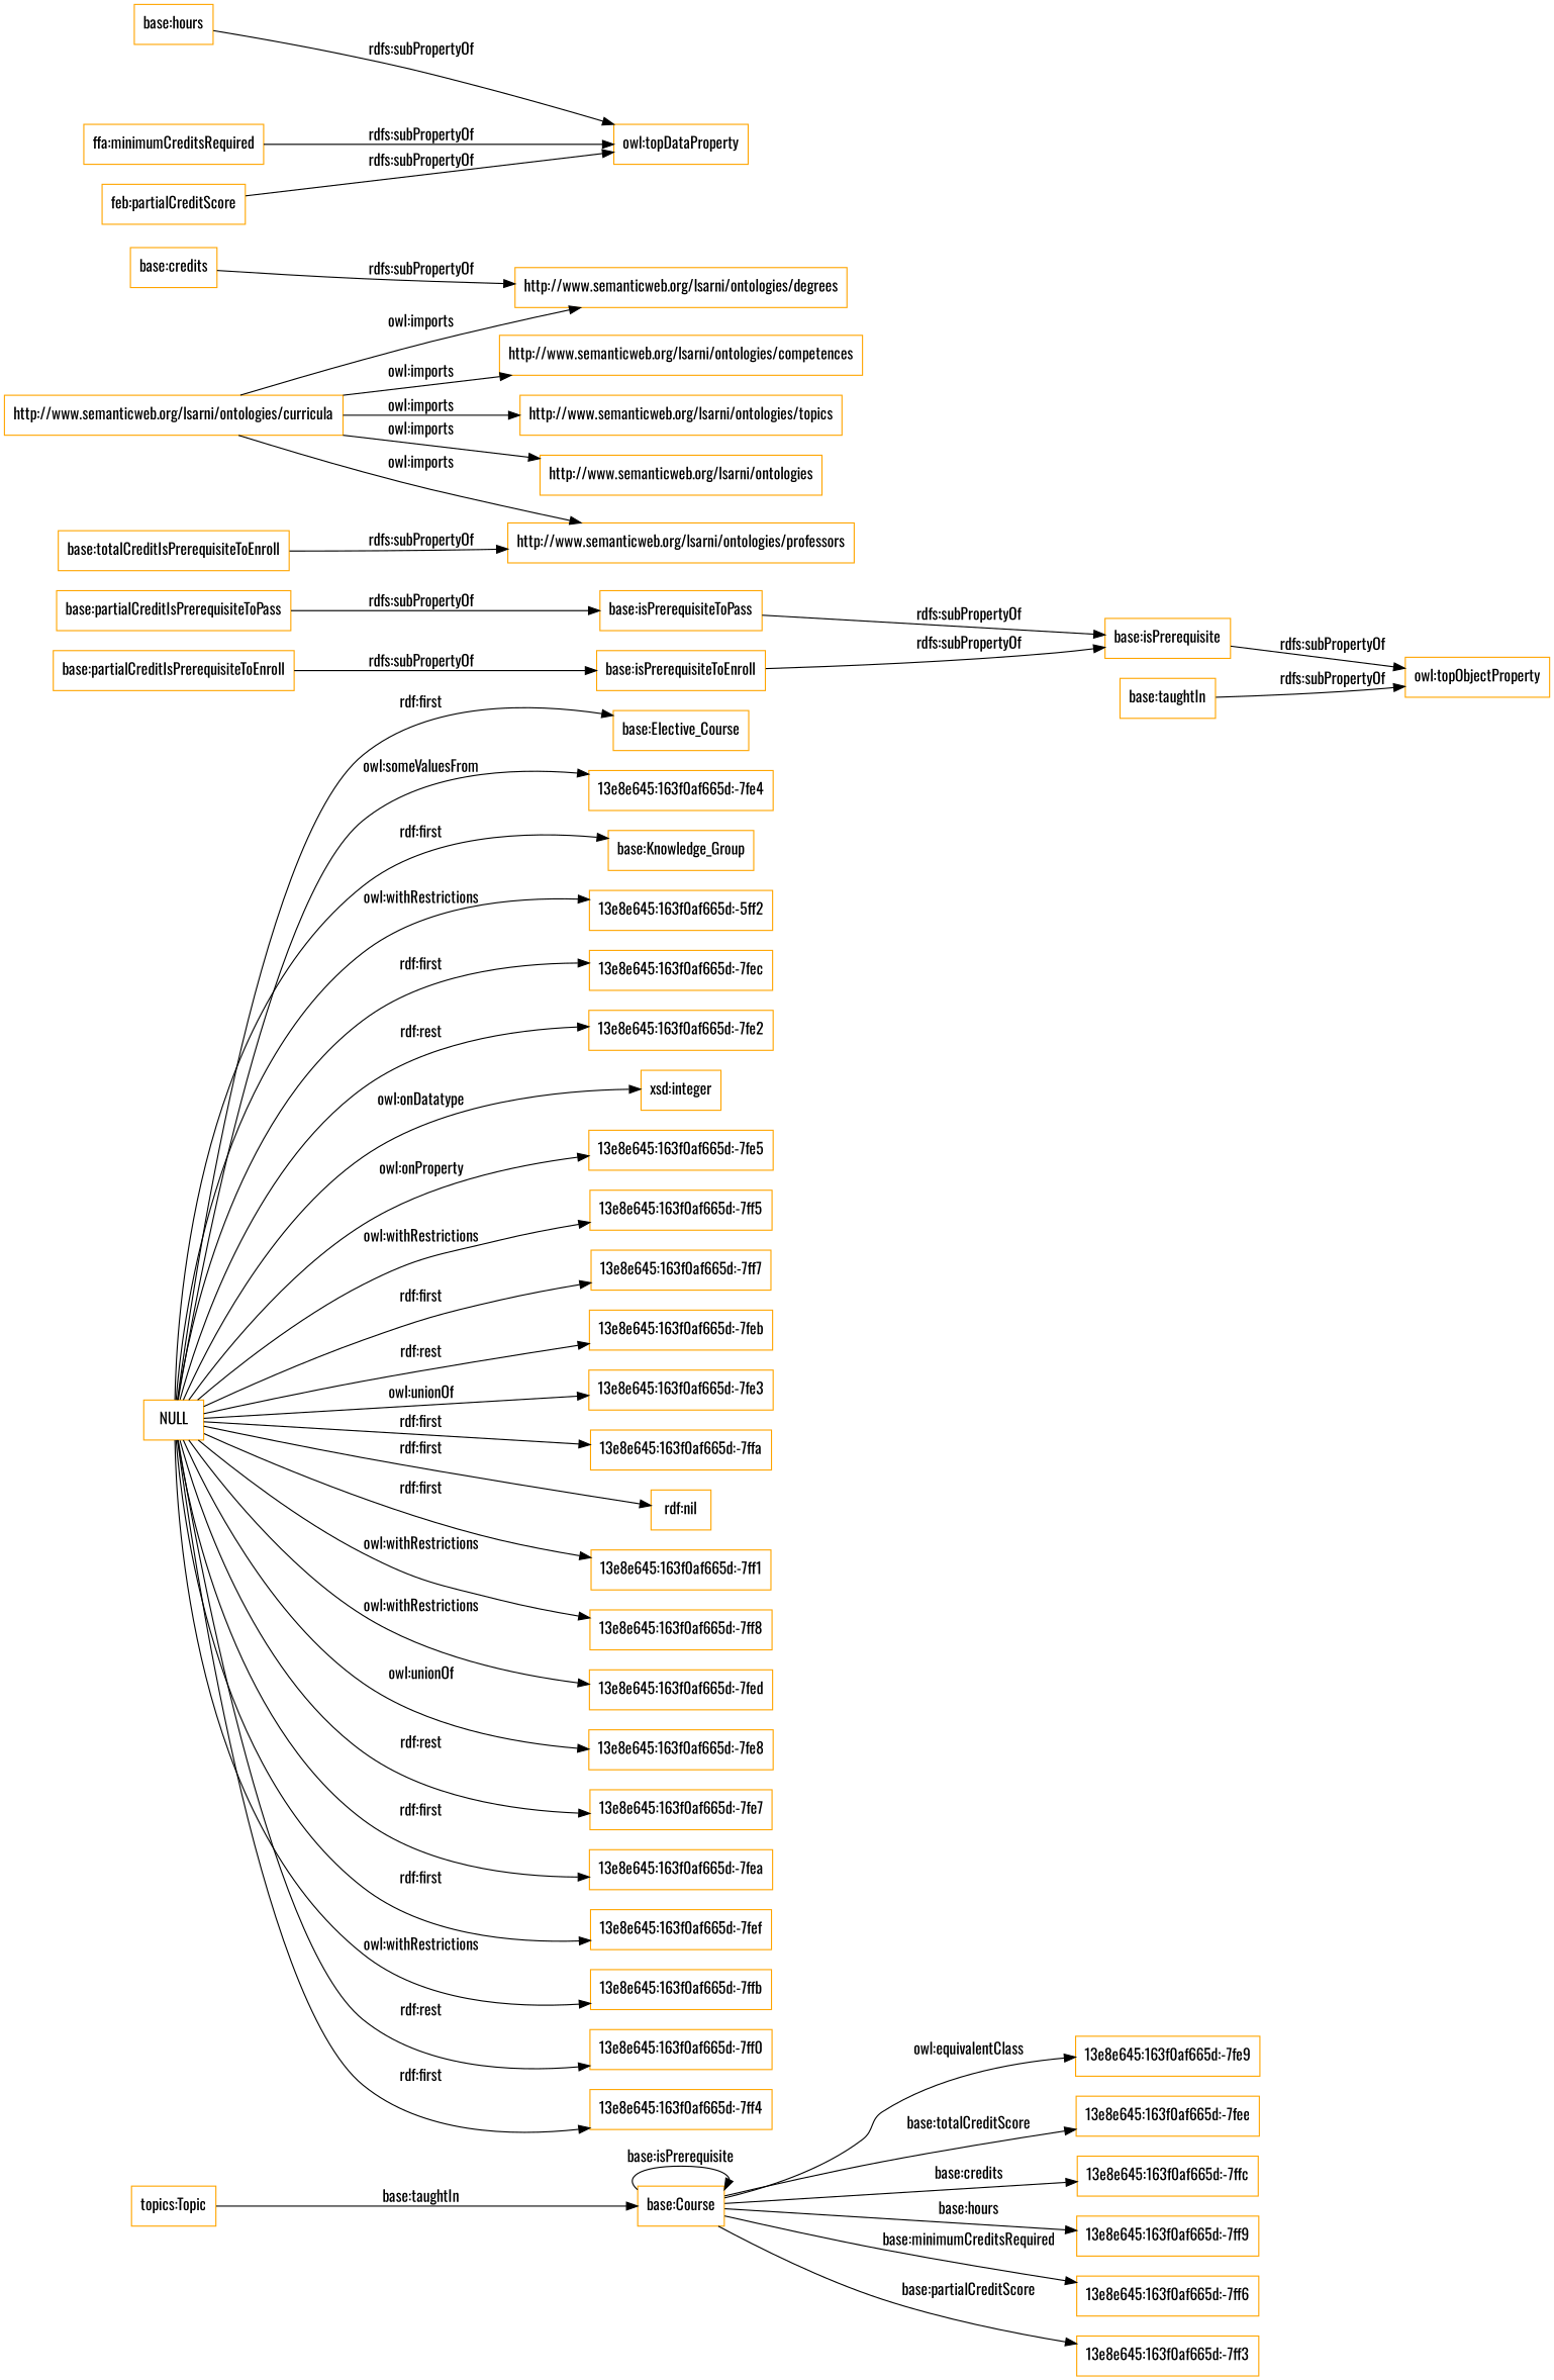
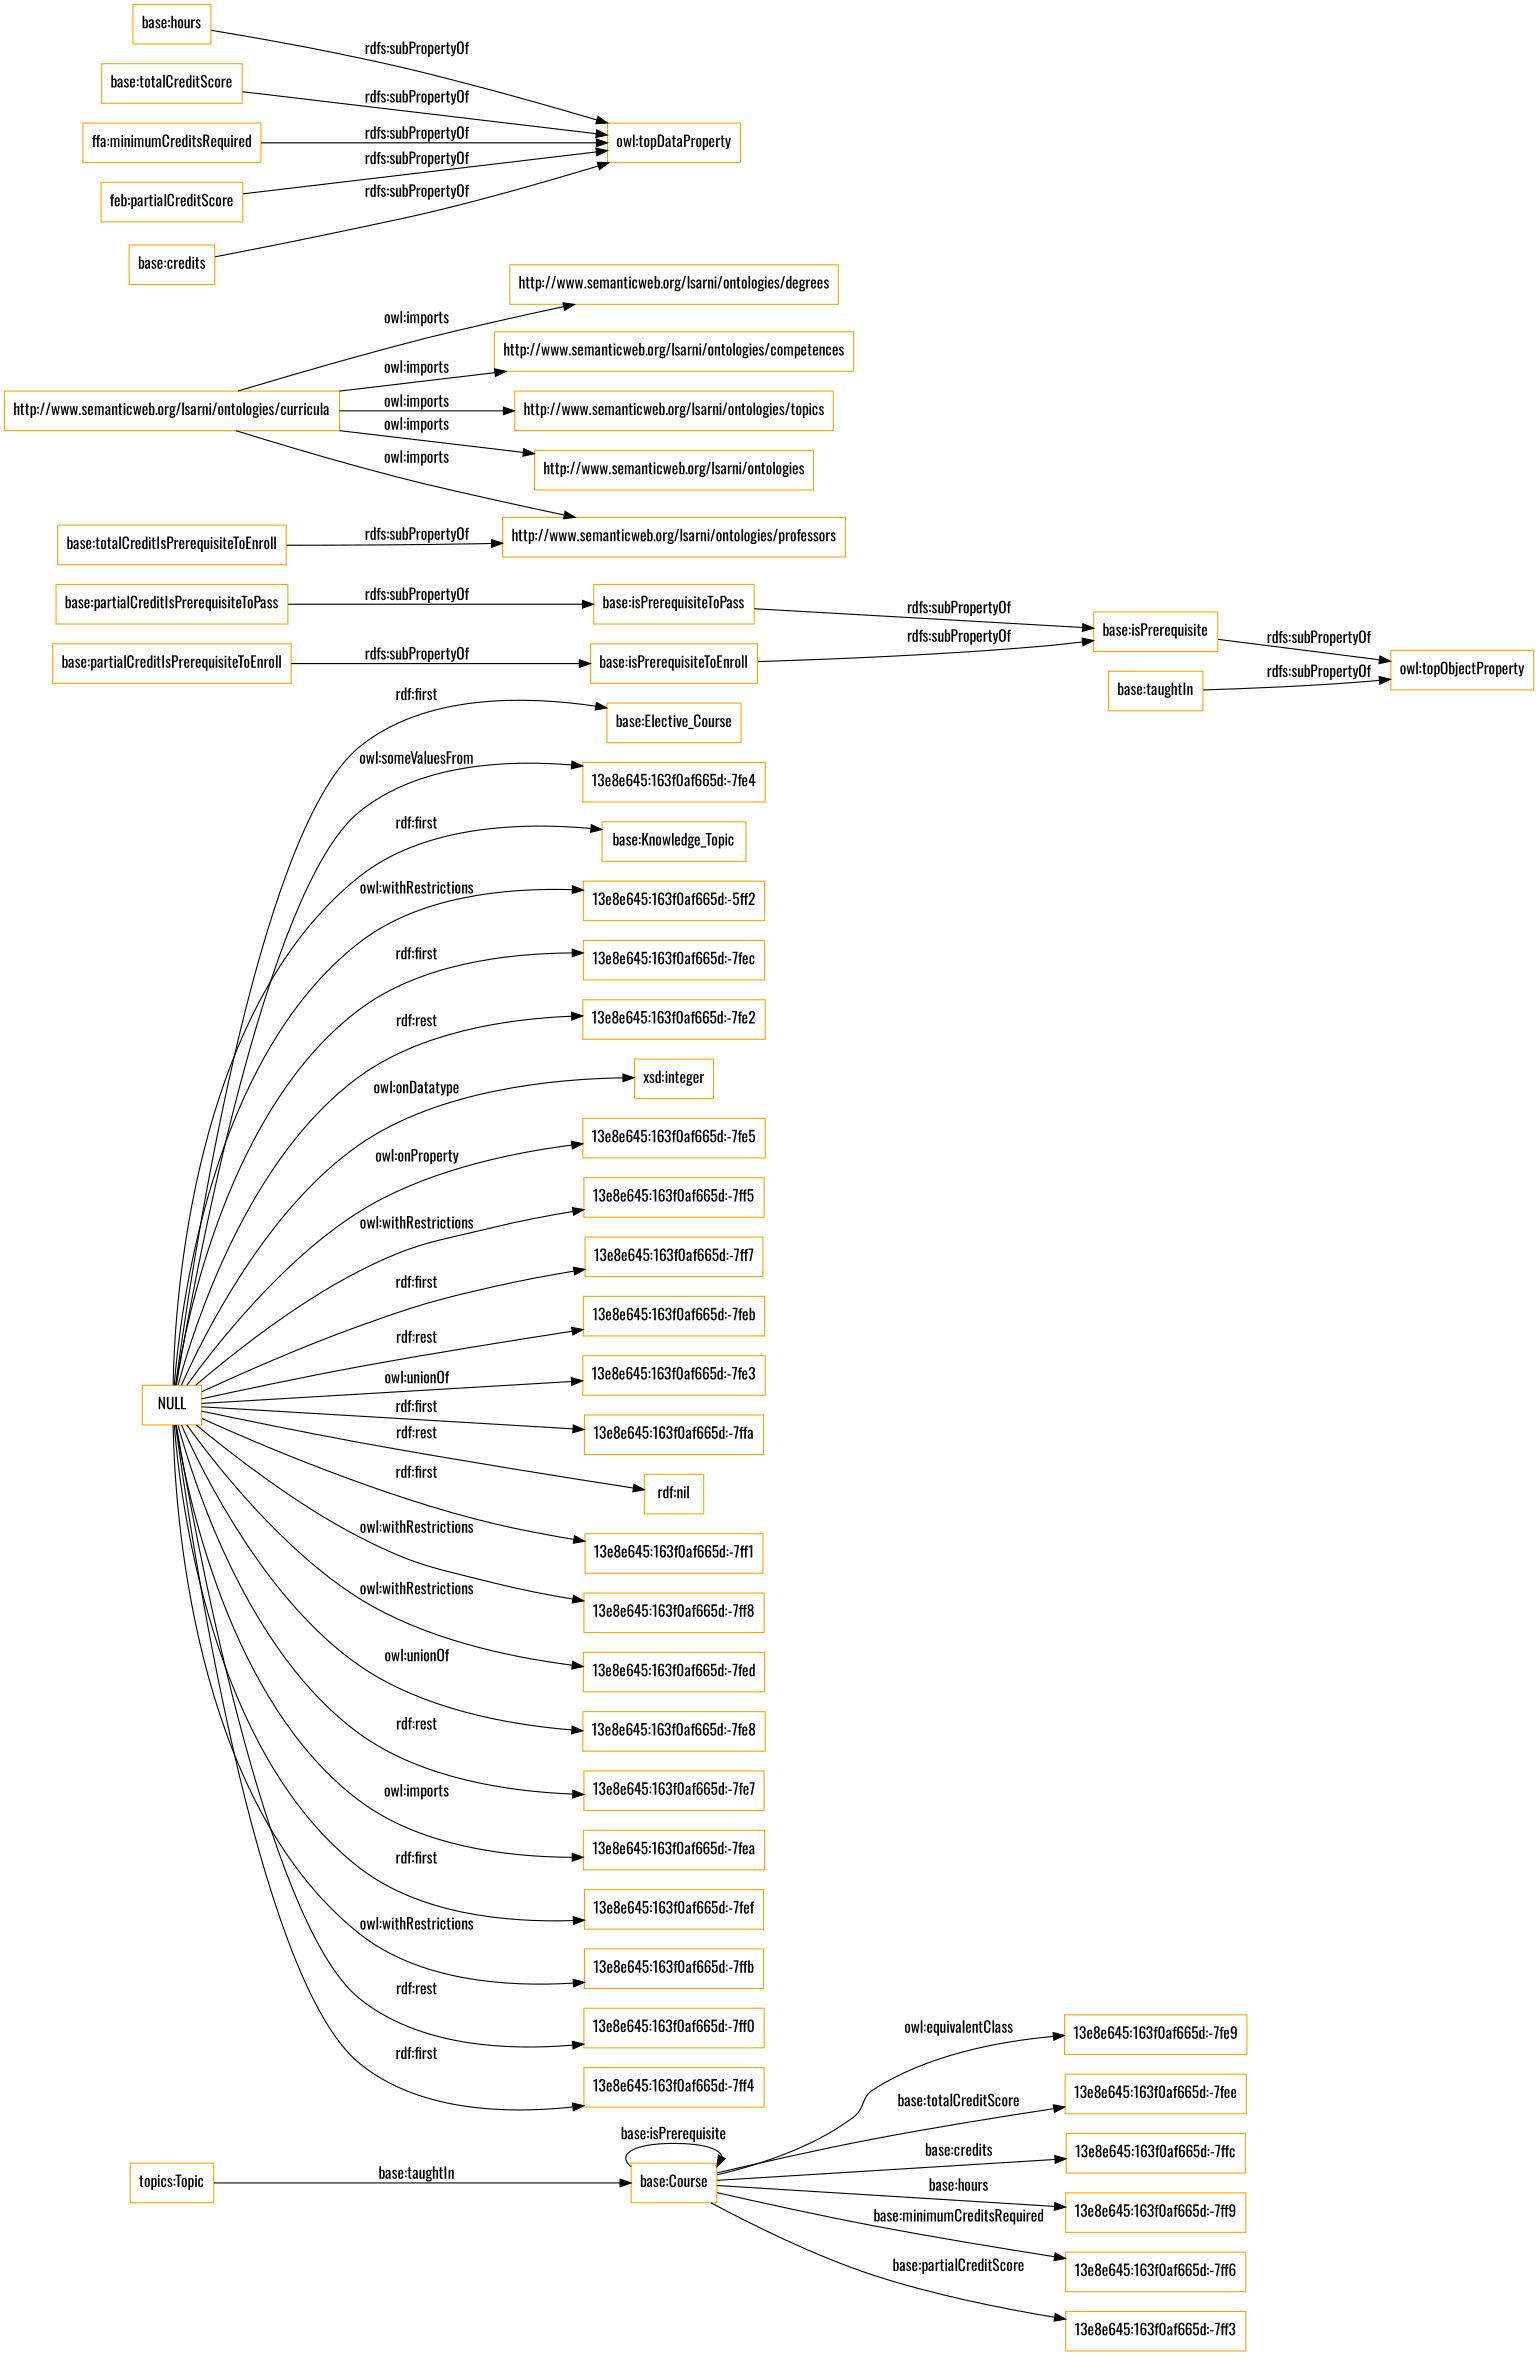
  digraph {
    fontname=Oswald
    rankdir=LR
    node [color=orange fontname=Oswald shape=rectangle]
    edge [fontname=Oswald]
    "base:Course"
    "13e8e645:163f0af665d:-7fe9"
    "13e8e645:163f0af665d:-7fee"
    "13e8e645:163f0af665d:-7ffc"
    "13e8e645:163f0af665d:-7ff9"
    "13e8e645:163f0af665d:-7ff6"
    "13e8e645:163f0af665d:-7ff3"
    NULL
    "base:Elective_Course"
    "13e8e645:163f0af665d:-7fe4"
-   "base:Knowledge_Group"
+   "base:Knowledge_Group" [label="base:Knowledge_Topic"]
    n12 [label="13e8e645:163f0af665d:-5ff2"]
    "13e8e645:163f0af665d:-7fec"
    "13e8e645:163f0af665d:-7fe2"
    "xsd:integer"
    "13e8e645:163f0af665d:-7fe5"
    "13e8e645:163f0af665d:-7ff5"
    "13e8e645:163f0af665d:-7ff7"
    "13e8e645:163f0af665d:-7feb"
    "13e8e645:163f0af665d:-7fe3"
    "13e8e645:163f0af665d:-7ffa"
    "rdf:nil"
    "13e8e645:163f0af665d:-7ff1"
    "13e8e645:163f0af665d:-7ff8"
    "13e8e645:163f0af665d:-7fed"
    "13e8e645:163f0af665d:-7fe8"
    "13e8e645:163f0af665d:-7fe7"
    "13e8e645:163f0af665d:-7fea"
    "13e8e645:163f0af665d:-7fef"
    "13e8e645:163f0af665d:-7ffb"
    "13e8e645:163f0af665d:-7ff0"
    "13e8e645:163f0af665d:-7ff4"
    "base:partialCreditIsPrerequisiteToPass"
    "base:isPrerequisiteToPass"
    "base:isPrerequisite"
    "owl:topObjectProperty"
    "base:partialCreditIsPrerequisiteToEnroll"
    "base:isPrerequisiteToEnroll"
    "http://www.semanticweb.org/lsarni/ontologies/curricula"
    "http://www.semanticweb.org/lsarni/ontologies/degrees"
    "http://www.semanticweb.org/lsarni/ontologies"
    "http://www.semanticweb.org/lsarni/ontologies/competences"
    "http://www.semanticweb.org/lsarni/ontologies/professors"
    "http://www.semanticweb.org/lsarni/ontologies/topics"
    n45 [label="ffa:minimumCreditsRequired"]
    "owl:topDataProperty"
    n47 [label="feb:partialCreditScore"]
    "base:taughtIn"
    "base:hours"
+   "base:totalCreditScore"
    "base:totalCreditIsPrerequisiteToEnroll"
    "base:credits"
    "topics:Topic"
    "base:Course" -> "base:Course" [label="base:isPrerequisite"]
    "base:Course" -> "13e8e645:163f0af665d:-7fe9" [label="owl:equivalentClass"]
    "base:Course" -> "13e8e645:163f0af665d:-7fee" [label="base:totalCreditScore"]
    "base:Course" -> "13e8e645:163f0af665d:-7ffc" [label="base:credits"]
    "base:Course" -> "13e8e645:163f0af665d:-7ff9" [label="base:hours"]
    "base:Course" -> "13e8e645:163f0af665d:-7ff6" [label="base:minimumCreditsRequired"]
    "base:Course" -> "13e8e645:163f0af665d:-7ff3" [label="base:partialCreditScore"]
    NULL -> "base:Elective_Course" [label="rdf:first"]
    NULL -> "13e8e645:163f0af665d:-7fe4" [label="owl:someValuesFrom"]
    NULL -> "base:Knowledge_Group" [label="rdf:first"]
    NULL -> n12 [label="owl:withRestrictions"]
    NULL -> "13e8e645:163f0af665d:-7fec" [label="rdf:first"]
    NULL -> "13e8e645:163f0af665d:-7fe2" [label="rdf:rest"]
    NULL -> "xsd:integer" [label="owl:onDatatype"]
    NULL -> "13e8e645:163f0af665d:-7fe5" [label="owl:onProperty"]
    NULL -> "13e8e645:163f0af665d:-7ff5" [label="owl:withRestrictions"]
    NULL -> "13e8e645:163f0af665d:-7ff7" [label="rdf:first"]
    NULL -> "13e8e645:163f0af665d:-7feb" [label="rdf:rest"]
    NULL -> "13e8e645:163f0af665d:-7fe3" [label="owl:unionOf"]
    NULL -> "13e8e645:163f0af665d:-7ffa" [label="rdf:first"]
-   NULL -> "rdf:nil" [label="rdf:first"]
+   NULL -> "rdf:nil" [label="rdf:rest"]
    NULL -> "13e8e645:163f0af665d:-7ff1" [label="rdf:first"]
    NULL -> "13e8e645:163f0af665d:-7ff8" [label="owl:withRestrictions"]
    NULL -> "13e8e645:163f0af665d:-7fed" [label="owl:withRestrictions"]
    NULL -> "13e8e645:163f0af665d:-7fe8" [label="owl:unionOf"]
    NULL -> "13e8e645:163f0af665d:-7fe7" [label="rdf:rest"]
-   NULL -> "13e8e645:163f0af665d:-7fea" [label="rdf:first"]
+   NULL -> "13e8e645:163f0af665d:-7fea" [label="owl:imports"]
    NULL -> "13e8e645:163f0af665d:-7fef" [label="rdf:first"]
    NULL -> "13e8e645:163f0af665d:-7ffb" [label="owl:withRestrictions"]
    NULL -> "13e8e645:163f0af665d:-7ff0" [label="rdf:rest"]
    NULL -> "13e8e645:163f0af665d:-7ff4" [label="rdf:first"]
    "base:partialCreditIsPrerequisiteToPass" -> "base:isPrerequisiteToPass" [label="rdfs:subPropertyOf"]
    "base:isPrerequisiteToPass" -> "base:isPrerequisite" [label="rdfs:subPropertyOf"]
    "base:isPrerequisite" -> "owl:topObjectProperty" [label="rdfs:subPropertyOf"]
    "base:partialCreditIsPrerequisiteToEnroll" -> "base:isPrerequisiteToEnroll" [label="rdfs:subPropertyOf"]
    "base:isPrerequisiteToEnroll" -> "base:isPrerequisite" [label="rdfs:subPropertyOf"]
    "http://www.semanticweb.org/lsarni/ontologies/curricula" -> "http://www.semanticweb.org/lsarni/ontologies/degrees" [label="owl:imports"]
    "http://www.semanticweb.org/lsarni/ontologies/curricula" -> "http://www.semanticweb.org/lsarni/ontologies" [label="owl:imports"]
    "http://www.semanticweb.org/lsarni/ontologies/curricula" -> "http://www.semanticweb.org/lsarni/ontologies/competences" [label="owl:imports"]
    "http://www.semanticweb.org/lsarni/ontologies/curricula" -> "http://www.semanticweb.org/lsarni/ontologies/professors" [label="owl:imports"]
    "http://www.semanticweb.org/lsarni/ontologies/curricula" -> "http://www.semanticweb.org/lsarni/ontologies/topics" [label="owl:imports"]
    n45 -> "owl:topDataProperty" [label="rdfs:subPropertyOf"]
    n47 -> "owl:topDataProperty" [label="rdfs:subPropertyOf"]
    "base:taughtIn" -> "owl:topObjectProperty" [label="rdfs:subPropertyOf"]
    "base:hours" -> "owl:topDataProperty" [label="rdfs:subPropertyOf"]
+   "base:totalCreditScore" -> "owl:topDataProperty" [label="rdfs:subPropertyOf"]
    "base:totalCreditIsPrerequisiteToEnroll" -> "http://www.semanticweb.org/lsarni/ontologies/professors" [label="rdfs:subPropertyOf"]
-   "base:credits" -> "http://www.semanticweb.org/lsarni/ontologies/degrees" [label="rdfs:subPropertyOf"]
+   "base:credits" -> "owl:topDataProperty" [label="rdfs:subPropertyOf"]
    "topics:Topic" -> "base:Course" [label="base:taughtIn"]
  }
